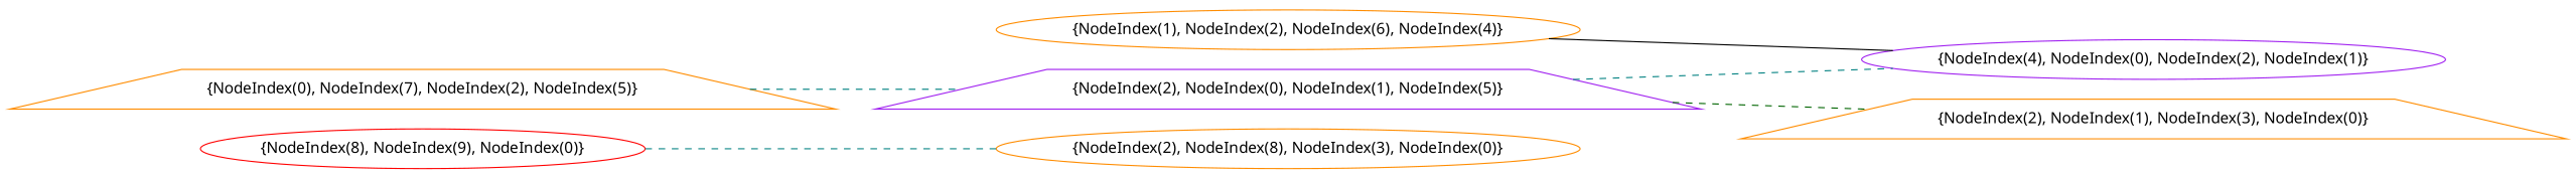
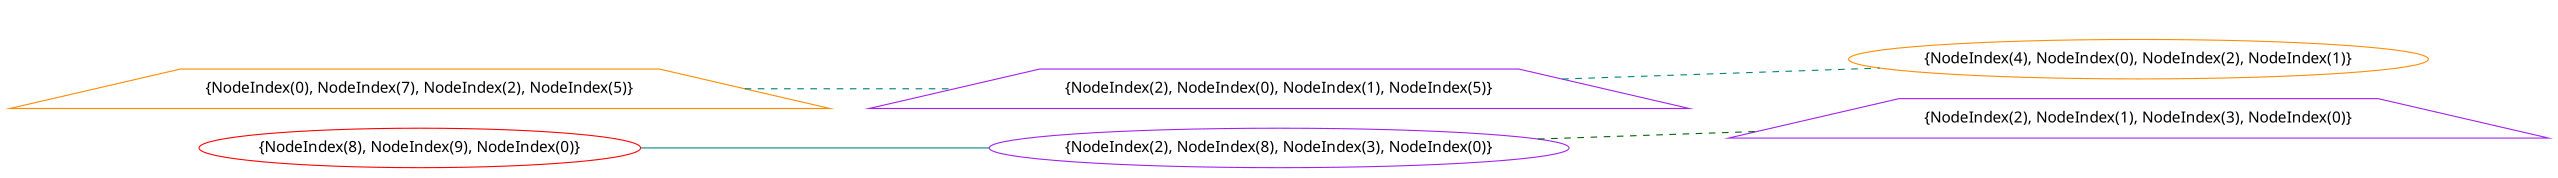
  graph {
    fontname="Noto Sans"
    rankdir=LR
    node [color=darkorange fontname="Noto Sans" shape=ellipse]
    edge [color=teal fontname="Noto Sans" style=dashed]
-   n1 [label="{NodeIndex(2), NodeIndex(1), NodeIndex(3), NodeIndex(0)}" shape=trapezium]
-   n2 [color=purple label="{NodeIndex(4), NodeIndex(0), NodeIndex(2), NodeIndex(1)}"]
+   n1 [color=purple label="{NodeIndex(2), NodeIndex(1), NodeIndex(3), NodeIndex(0)}" shape=trapezium]
+   n2 [label="{NodeIndex(4), NodeIndex(0), NodeIndex(2), NodeIndex(1)}"]
    n3 [color=purple label="{NodeIndex(2), NodeIndex(0), NodeIndex(1), NodeIndex(5)}" shape=trapezium]
    n4 [label="{NodeIndex(0), NodeIndex(7), NodeIndex(2), NodeIndex(5)}" shape=trapezium]
-   n5 [label="{NodeIndex(2), NodeIndex(8), NodeIndex(3), NodeIndex(0)}"]
+   n5 [color=purple label="{NodeIndex(2), NodeIndex(8), NodeIndex(3), NodeIndex(0)}"]
    n6 [color=red label="{NodeIndex(8), NodeIndex(9), NodeIndex(0)}"]
-   n7 [label="{NodeIndex(1), NodeIndex(2), NodeIndex(6), NodeIndex(4)}"]
    n3 -- n2
    n4 -- n3
-   n3 -- n1 [color=darkgreen]
-   n6 -- n5
-   n7 -- n2 [color=black style=solid]
+   n5 -- n1 [color=darkgreen]
+   n6 -- n5 [style=solid]
  }
